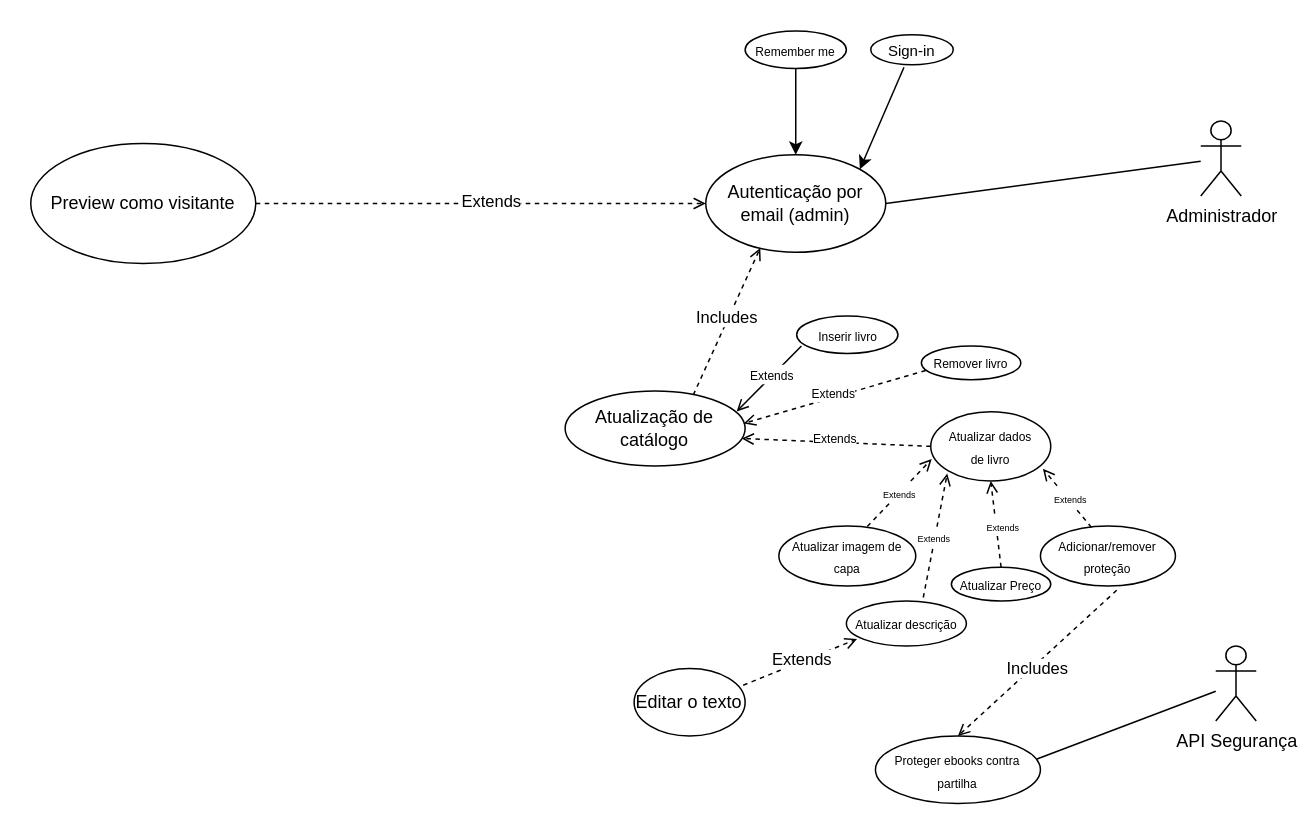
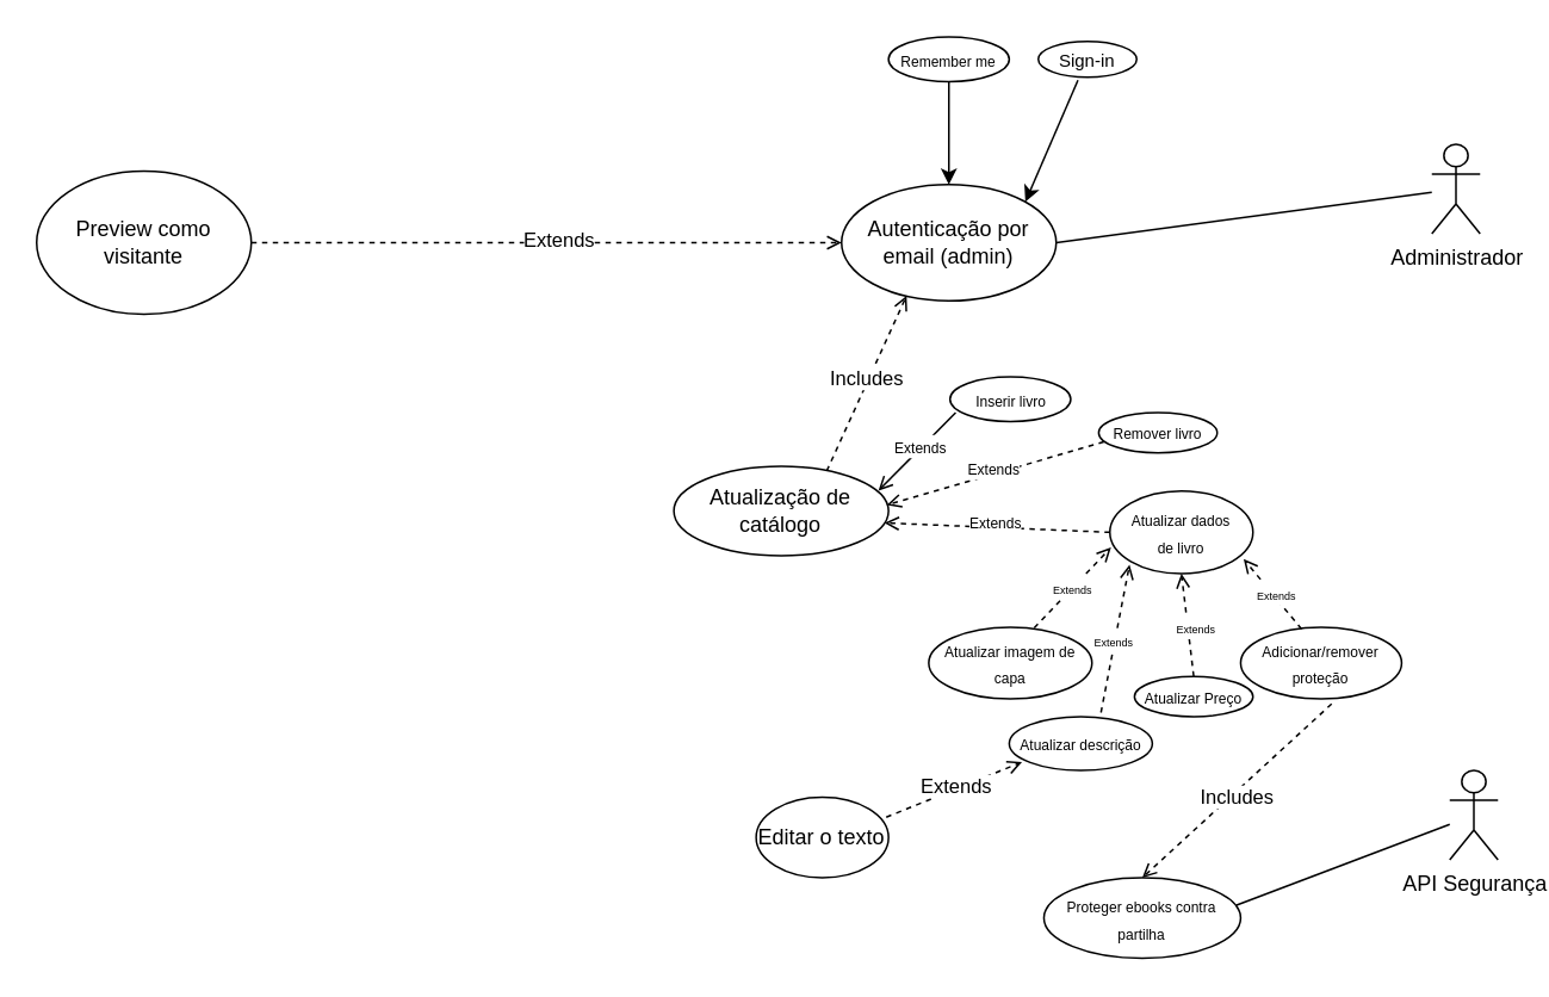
  <mxCell id="0" />
  <mxCell id="1" parent="0" />
  <mxCell id="2" value="Administrador" style="shape=umlActor;verticalLabelPosition=bottom;verticalAlign=top;html=1;outlineConnect=0;" vertex="1" parent="1"><mxGeometry x="800" y="80" width="27" height="50" as="geometry" /></mxCell>
  <mxCell id="3" value="" style="endArrow=none;html=1;rounded=0;" edge="1" parent="1" target="2"><mxGeometry width="50" height="50" relative="1" as="geometry"><mxPoint x="590" y="135" as="sourcePoint" /><mxPoint x="690" y="180" as="targetPoint" /></mxGeometry></mxCell>
  <mxCell id="4" value="Autenticação por email (admin)" style="ellipse;whiteSpace=wrap;html=1;" vertex="1" parent="1"><mxGeometry x="470" y="102.5" width="120" height="65" as="geometry" /></mxCell>
  <mxCell id="5" value="" style="endArrow=classic;html=1;rounded=0;exitX=0.403;exitY=1.082;exitDx=0;exitDy=0;exitPerimeter=0;entryX=1;entryY=0;entryDx=0;entryDy=0;" edge="1" parent="1" source="6" target="4"><mxGeometry width="50" height="50" relative="1" as="geometry"><mxPoint x="570" y="300" as="sourcePoint" /><mxPoint x="620" y="80" as="targetPoint" /></mxGeometry></mxCell>
  <mxCell id="6" value="&lt;font style=&quot;font-size: 10px;&quot;&gt;Sign-in&lt;/font&gt;" style="ellipse;whiteSpace=wrap;html=1;" vertex="1" parent="1"><mxGeometry x="580" y="22.5" width="55" height="20" as="geometry" /></mxCell>
  <mxCell id="7" value="" style="endArrow=classic;html=1;rounded=0;entryX=0.5;entryY=0;entryDx=0;entryDy=0;" edge="1" parent="1" source="8" target="4"><mxGeometry width="50" height="50" relative="1" as="geometry"><mxPoint x="529.83" y="90" as="sourcePoint" /><mxPoint x="550" y="60" as="targetPoint" /></mxGeometry></mxCell>
  <mxCell id="8" value="&lt;p&gt;&lt;font style=&quot;font-size: 8px;&quot;&gt;Remember me&lt;/font&gt;&lt;/p&gt;" style="ellipse;whiteSpace=wrap;html=1;" vertex="1" parent="1"><mxGeometry x="496.25" y="20" width="67.5" height="25" as="geometry" /></mxCell>
  <mxCell id="9" value="" style="endArrow=open;html=1;rounded=0;dashed=1;endFill=0;exitX=0.712;exitY=0.053;exitDx=0;exitDy=0;exitPerimeter=0;entryX=0.303;entryY=0.956;entryDx=0;entryDy=0;entryPerimeter=0;" edge="1" parent="1" source="11" target="4"><mxGeometry width="50" height="50" relative="1" as="geometry"><mxPoint x="480" y="180" as="sourcePoint" /><mxPoint x="470" y="180" as="targetPoint" /></mxGeometry></mxCell>
  <mxCell id="10" value="Includes" style="edgeLabel;html=1;align=center;verticalAlign=middle;resizable=0;points=[];" vertex="1" connectable="0" parent="9"><mxGeometry x="0.037" y="2" relative="1" as="geometry"><mxPoint as="offset" /></mxGeometry></mxCell>
  <mxCell id="11" value="Atualização de catálogo" style="ellipse;whiteSpace=wrap;html=1;" vertex="1" parent="1"><mxGeometry x="376.25" y="260" width="120" height="50" as="geometry" /></mxCell>
  <mxCell id="12" value="&lt;font style=&quot;font-size: 8px;&quot;&gt;Remover livro&lt;/font&gt;" style="ellipse;whiteSpace=wrap;html=1;" vertex="1" parent="1"><mxGeometry x="613.75" y="230" width="66.25" height="22.5" as="geometry" /></mxCell>
  <mxCell id="13" value="&lt;p&gt;&lt;font style=&quot;font-size: 8px;&quot;&gt;Inserir livro&lt;/font&gt;&lt;/p&gt;" style="ellipse;whiteSpace=wrap;html=1;" vertex="1" parent="1"><mxGeometry x="530.63" y="210" width="67.5" height="25" as="geometry" /></mxCell>
  <mxCell id="14" value="&lt;font style=&quot;font-size: 8px;&quot;&gt;Atualizar dados &lt;br&gt;de livro&lt;/font&gt;" style="ellipse;whiteSpace=wrap;html=1;" vertex="1" parent="1"><mxGeometry x="620" y="273.75" width="80" height="46.25" as="geometry" /></mxCell>
  <mxCell id="15" value="&lt;font style=&quot;font-size: 8px;&quot;&gt;Atualizar Preço&lt;/font&gt;" style="ellipse;whiteSpace=wrap;html=1;" vertex="1" parent="1"><mxGeometry x="633.75" y="377.5" width="66.25" height="22.5" as="geometry" /></mxCell>
  <mxCell id="16" value="&lt;p&gt;&lt;font style=&quot;font-size: 8px;&quot;&gt;Atualizar imagem de capa&lt;/font&gt;&lt;/p&gt;" style="ellipse;whiteSpace=wrap;html=1;" vertex="1" parent="1"><mxGeometry x="518.75" y="350" width="91.25" height="40" as="geometry" /></mxCell>
  <mxCell id="17" value="&lt;font style=&quot;font-size: 8px;&quot;&gt;Atualizar descrição&lt;/font&gt;" style="ellipse;whiteSpace=wrap;html=1;" vertex="1" parent="1"><mxGeometry x="563.75" y="400" width="80" height="30" as="geometry" /></mxCell>
  <mxCell id="18" value="&lt;font style=&quot;font-size: 8px;&quot;&gt;Adicionar/remover&lt;br&gt;proteção&lt;br&gt;&lt;/font&gt;" style="ellipse;whiteSpace=wrap;html=1;" vertex="1" parent="1"><mxGeometry x="693.13" y="350" width="90" height="40" as="geometry" /></mxCell>
  <mxCell id="19" value="" style="endArrow=open;html=1;rounded=0;dashed=1;endFill=0;exitX=0.565;exitY=1.071;exitDx=0;exitDy=0;exitPerimeter=0;entryX=0.5;entryY=0;entryDx=0;entryDy=0;" edge="1" parent="1" source="18" target="21"><mxGeometry width="50" height="50" relative="1" as="geometry"><mxPoint x="726" y="400" as="sourcePoint" /><mxPoint x="720" y="500" as="targetPoint" /></mxGeometry></mxCell>
  <mxCell id="20" value="Includes" style="edgeLabel;html=1;align=center;verticalAlign=middle;resizable=0;points=[];" vertex="1" connectable="0" parent="19"><mxGeometry x="0.037" y="2" relative="1" as="geometry"><mxPoint as="offset" /></mxGeometry></mxCell>
  <mxCell id="21" value="&lt;font style=&quot;font-size: 8px;&quot;&gt;Proteger ebooks contra partilha&lt;br&gt;&lt;/font&gt;" style="ellipse;whiteSpace=wrap;html=1;" vertex="1" parent="1"><mxGeometry x="583.13" y="490" width="110" height="45" as="geometry" /></mxCell>
  <mxCell id="22" value="API Segurança" style="shape=umlActor;verticalLabelPosition=bottom;verticalAlign=top;html=1;outlineConnect=0;" vertex="1" parent="1"><mxGeometry x="810" y="430" width="27" height="50" as="geometry" /></mxCell>
  <mxCell id="23" value="" style="endArrow=none;html=1;rounded=0;exitX=0.979;exitY=0.341;exitDx=0;exitDy=0;exitPerimeter=0;" edge="1" parent="1" source="21" target="22"><mxGeometry width="50" height="50" relative="1" as="geometry"><mxPoint x="610" y="598" as="sourcePoint" /><mxPoint x="820" y="570" as="targetPoint" /></mxGeometry></mxCell>
  <mxCell id="24" value="" style="endArrow=open;html=1;rounded=0;dashed=1;endFill=0;entryX=0;entryY=0.5;entryDx=0;entryDy=0;exitX=1;exitY=0.5;exitDx=0;exitDy=0;" edge="1" parent="1" source="26" target="4"><mxGeometry width="50" height="50" relative="1" as="geometry"><mxPoint x="320" y="150" as="sourcePoint" /><mxPoint x="230" y="220" as="targetPoint" /></mxGeometry></mxCell>
  <mxCell id="25" value="Extends" style="edgeLabel;html=1;align=center;verticalAlign=middle;resizable=0;points=[];" vertex="1" connectable="0" parent="24"><mxGeometry x="0.037" y="2" relative="1" as="geometry"><mxPoint as="offset" /></mxGeometry></mxCell>
- <mxCell id="26" value="Preview como visitante" style="ellipse;whiteSpace=wrap;html=1;" vertex="1" parent="1"><mxGeometry x="20" y="95" width="150" height="80" as="geometry" /></mxCell>
+ <mxCell id="26" value="Preview como visitante" style="ellipse;whiteSpace=wrap;html=1;" vertex="1" parent="1"><mxGeometry x="20" y="95" width="120" height="80" as="geometry" /></mxCell>
  <mxCell id="27" value="" style="endArrow=open;html=1;rounded=0;dashed=1;endFill=0;entryX=0.089;entryY=0.844;entryDx=0;entryDy=0;entryPerimeter=0;exitX=0.983;exitY=0.248;exitDx=0;exitDy=0;exitPerimeter=0;" edge="1" parent="1" source="29" target="17"><mxGeometry width="50" height="50" relative="1" as="geometry"><mxPoint x="480" y="460" as="sourcePoint" /><mxPoint x="518.75" y="470" as="targetPoint" /></mxGeometry></mxCell>
  <mxCell id="28" value="Extends" style="edgeLabel;html=1;align=center;verticalAlign=middle;resizable=0;points=[];" vertex="1" connectable="0" parent="27"><mxGeometry x="0.037" y="2" relative="1" as="geometry"><mxPoint as="offset" /></mxGeometry></mxCell>
  <mxCell id="29" value="Editar o texto" style="ellipse;whiteSpace=wrap;html=1;" vertex="1" parent="1"><mxGeometry x="422.25" y="445" width="74" height="45" as="geometry" /></mxCell>
  <mxCell id="30" value="" style="endArrow=open;html=1;rounded=0;dashed=0;endFill=0;entryX=0.953;entryY=0.273;entryDx=0;entryDy=0;entryPerimeter=0;exitX=0.047;exitY=0.8;exitDx=0;exitDy=0;exitPerimeter=0;" edge="1" parent="1" source="13" target="11"><mxGeometry width="50" height="50" relative="1" as="geometry"><mxPoint x="446.5" y="351" as="sourcePoint" /><mxPoint x="522.5" y="320" as="targetPoint" /></mxGeometry></mxCell>
  <mxCell id="31" value="&lt;font style=&quot;font-size: 8px;&quot;&gt;Extends&lt;/font&gt;" style="edgeLabel;html=1;align=center;verticalAlign=middle;resizable=0;points=[];" vertex="1" connectable="0" parent="30"><mxGeometry x="0.037" y="2" relative="1" as="geometry"><mxPoint x="1" y="-6" as="offset" /></mxGeometry></mxCell>
  <mxCell id="32" value="" style="endArrow=open;html=1;rounded=0;dashed=1;endFill=0;entryX=0.992;entryY=0.433;entryDx=0;entryDy=0;entryPerimeter=0;exitX=0.044;exitY=0.726;exitDx=0;exitDy=0;exitPerimeter=0;" edge="1" parent="1" source="12" target="11"><mxGeometry width="50" height="50" relative="1" as="geometry"><mxPoint x="544" y="240" as="sourcePoint" /><mxPoint x="501" y="284" as="targetPoint" /></mxGeometry></mxCell>
  <mxCell id="33" value="&lt;font style=&quot;font-size: 8px;&quot;&gt;Extends&lt;/font&gt;" style="edgeLabel;html=1;align=center;verticalAlign=middle;resizable=0;points=[];" vertex="1" connectable="0" parent="32"><mxGeometry x="0.037" y="2" relative="1" as="geometry"><mxPoint x="1" y="-6" as="offset" /></mxGeometry></mxCell>
  <mxCell id="34" value="" style="endArrow=open;html=1;rounded=0;dashed=1;endFill=0;entryX=0.981;entryY=0.633;entryDx=0;entryDy=0;entryPerimeter=0;exitX=0;exitY=0.5;exitDx=0;exitDy=0;" edge="1" parent="1" source="14" target="11"><mxGeometry width="50" height="50" relative="1" as="geometry"><mxPoint x="627" y="256" as="sourcePoint" /><mxPoint x="505" y="292" as="targetPoint" /></mxGeometry></mxCell>
  <mxCell id="35" value="&lt;font style=&quot;font-size: 8px;&quot;&gt;Extends&lt;/font&gt;" style="edgeLabel;html=1;align=center;verticalAlign=middle;resizable=0;points=[];" vertex="1" connectable="0" parent="34"><mxGeometry x="0.037" y="2" relative="1" as="geometry"><mxPoint x="1" y="-6" as="offset" /></mxGeometry></mxCell>
  <mxCell id="36" value="" style="endArrow=open;html=1;rounded=0;dashed=1;endFill=0;exitX=0.378;exitY=0.025;exitDx=0;exitDy=0;exitPerimeter=0;entryX=0.935;entryY=0.823;entryDx=0;entryDy=0;entryPerimeter=0;" edge="1" parent="1" source="18" target="14"><mxGeometry width="50" height="50" relative="1" as="geometry"><mxPoint x="666.75" y="340" as="sourcePoint" /><mxPoint x="730" y="300" as="targetPoint" /><Array as="points" /></mxGeometry></mxCell>
  <mxCell id="37" value="&lt;font style=&quot;font-size: 6px;&quot;&gt;Extends&lt;/font&gt;" style="edgeLabel;html=1;align=center;verticalAlign=middle;resizable=0;points=[];" vertex="1" connectable="0" parent="36"><mxGeometry x="0.037" y="2" relative="1" as="geometry"><mxPoint x="3" y="-2" as="offset" /></mxGeometry></mxCell>
  <mxCell id="38" value="" style="endArrow=open;html=1;rounded=0;dashed=1;endFill=0;exitX=0.5;exitY=0;exitDx=0;exitDy=0;entryX=0.5;entryY=1;entryDx=0;entryDy=0;" edge="1" parent="1" source="15" target="14"><mxGeometry width="50" height="50" relative="1" as="geometry"><mxPoint x="680" y="369" as="sourcePoint" /><mxPoint x="648" y="330" as="targetPoint" /><Array as="points" /></mxGeometry></mxCell>
  <mxCell id="39" value="&lt;font style=&quot;font-size: 6px;&quot;&gt;Extends&lt;/font&gt;" style="edgeLabel;html=1;align=center;verticalAlign=middle;resizable=0;points=[];" vertex="1" connectable="0" parent="38"><mxGeometry x="0.037" y="2" relative="1" as="geometry"><mxPoint x="6" y="2" as="offset" /></mxGeometry></mxCell>
  <mxCell id="40" value="" style="endArrow=open;html=1;rounded=0;dashed=1;endFill=0;exitX=0.646;exitY=0.008;exitDx=0;exitDy=0;entryX=0.008;entryY=0.683;entryDx=0;entryDy=0;entryPerimeter=0;exitPerimeter=0;" edge="1" parent="1" source="16" target="14"><mxGeometry width="50" height="50" relative="1" as="geometry"><mxPoint x="590" y="368" as="sourcePoint" /><mxPoint x="583" y="310" as="targetPoint" /><Array as="points" /></mxGeometry></mxCell>
  <mxCell id="41" value="&lt;font style=&quot;font-size: 6px;&quot;&gt;Extends&lt;/font&gt;" style="edgeLabel;html=1;align=center;verticalAlign=middle;resizable=0;points=[];" vertex="1" connectable="0" parent="40"><mxGeometry x="0.037" y="2" relative="1" as="geometry"><mxPoint y="2" as="offset" /></mxGeometry></mxCell>
  <mxCell id="42" value="" style="endArrow=open;html=1;rounded=0;dashed=1;endFill=0;exitX=0.641;exitY=-0.078;exitDx=0;exitDy=0;entryX=0.008;entryY=0.683;entryDx=0;entryDy=0;entryPerimeter=0;exitPerimeter=0;" edge="1" parent="1" source="17"><mxGeometry width="50" height="50" relative="1" as="geometry"><mxPoint x="588" y="360" as="sourcePoint" /><mxPoint x="631" y="315" as="targetPoint" /><Array as="points" /></mxGeometry></mxCell>
  <mxCell id="43" value="&lt;font style=&quot;font-size: 6px;&quot;&gt;Extends&lt;/font&gt;" style="edgeLabel;html=1;align=center;verticalAlign=middle;resizable=0;points=[];" vertex="1" connectable="0" parent="42"><mxGeometry x="0.037" y="2" relative="1" as="geometry"><mxPoint y="2" as="offset" /></mxGeometry></mxCell>
